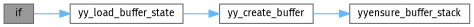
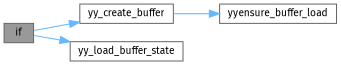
  digraph {
    fontname="Fira Sans"
    rankdir=LR
    node [color=grey40 fillcolor=white fontname="Fira Sans" fontsize=10 shape=box style=filled]
    edge [color=steelblue1 fontname="Fira Sans" fontsize=10 labelfontname=Helvetica labelfontsize=10 style=solid]
    n1 [color=gray40 fillcolor=grey60 fontcolor=black height=0.2 label=if width=0.4]
    n2 [height=0.2 label=yy_create_buffer width=0.4]
    n3 [height=0.2 label=yy_load_buffer_state width=0.4]
-   n4 [height=0.2 label=yyensure_buffer_stack width=0.4]
-   n3 -> n2
+   n4 [height=0.2 label=yyensure_buffer_load width=0.4]
+   n1 -> n2
    n1 -> n3
    n2 -> n4
  }
